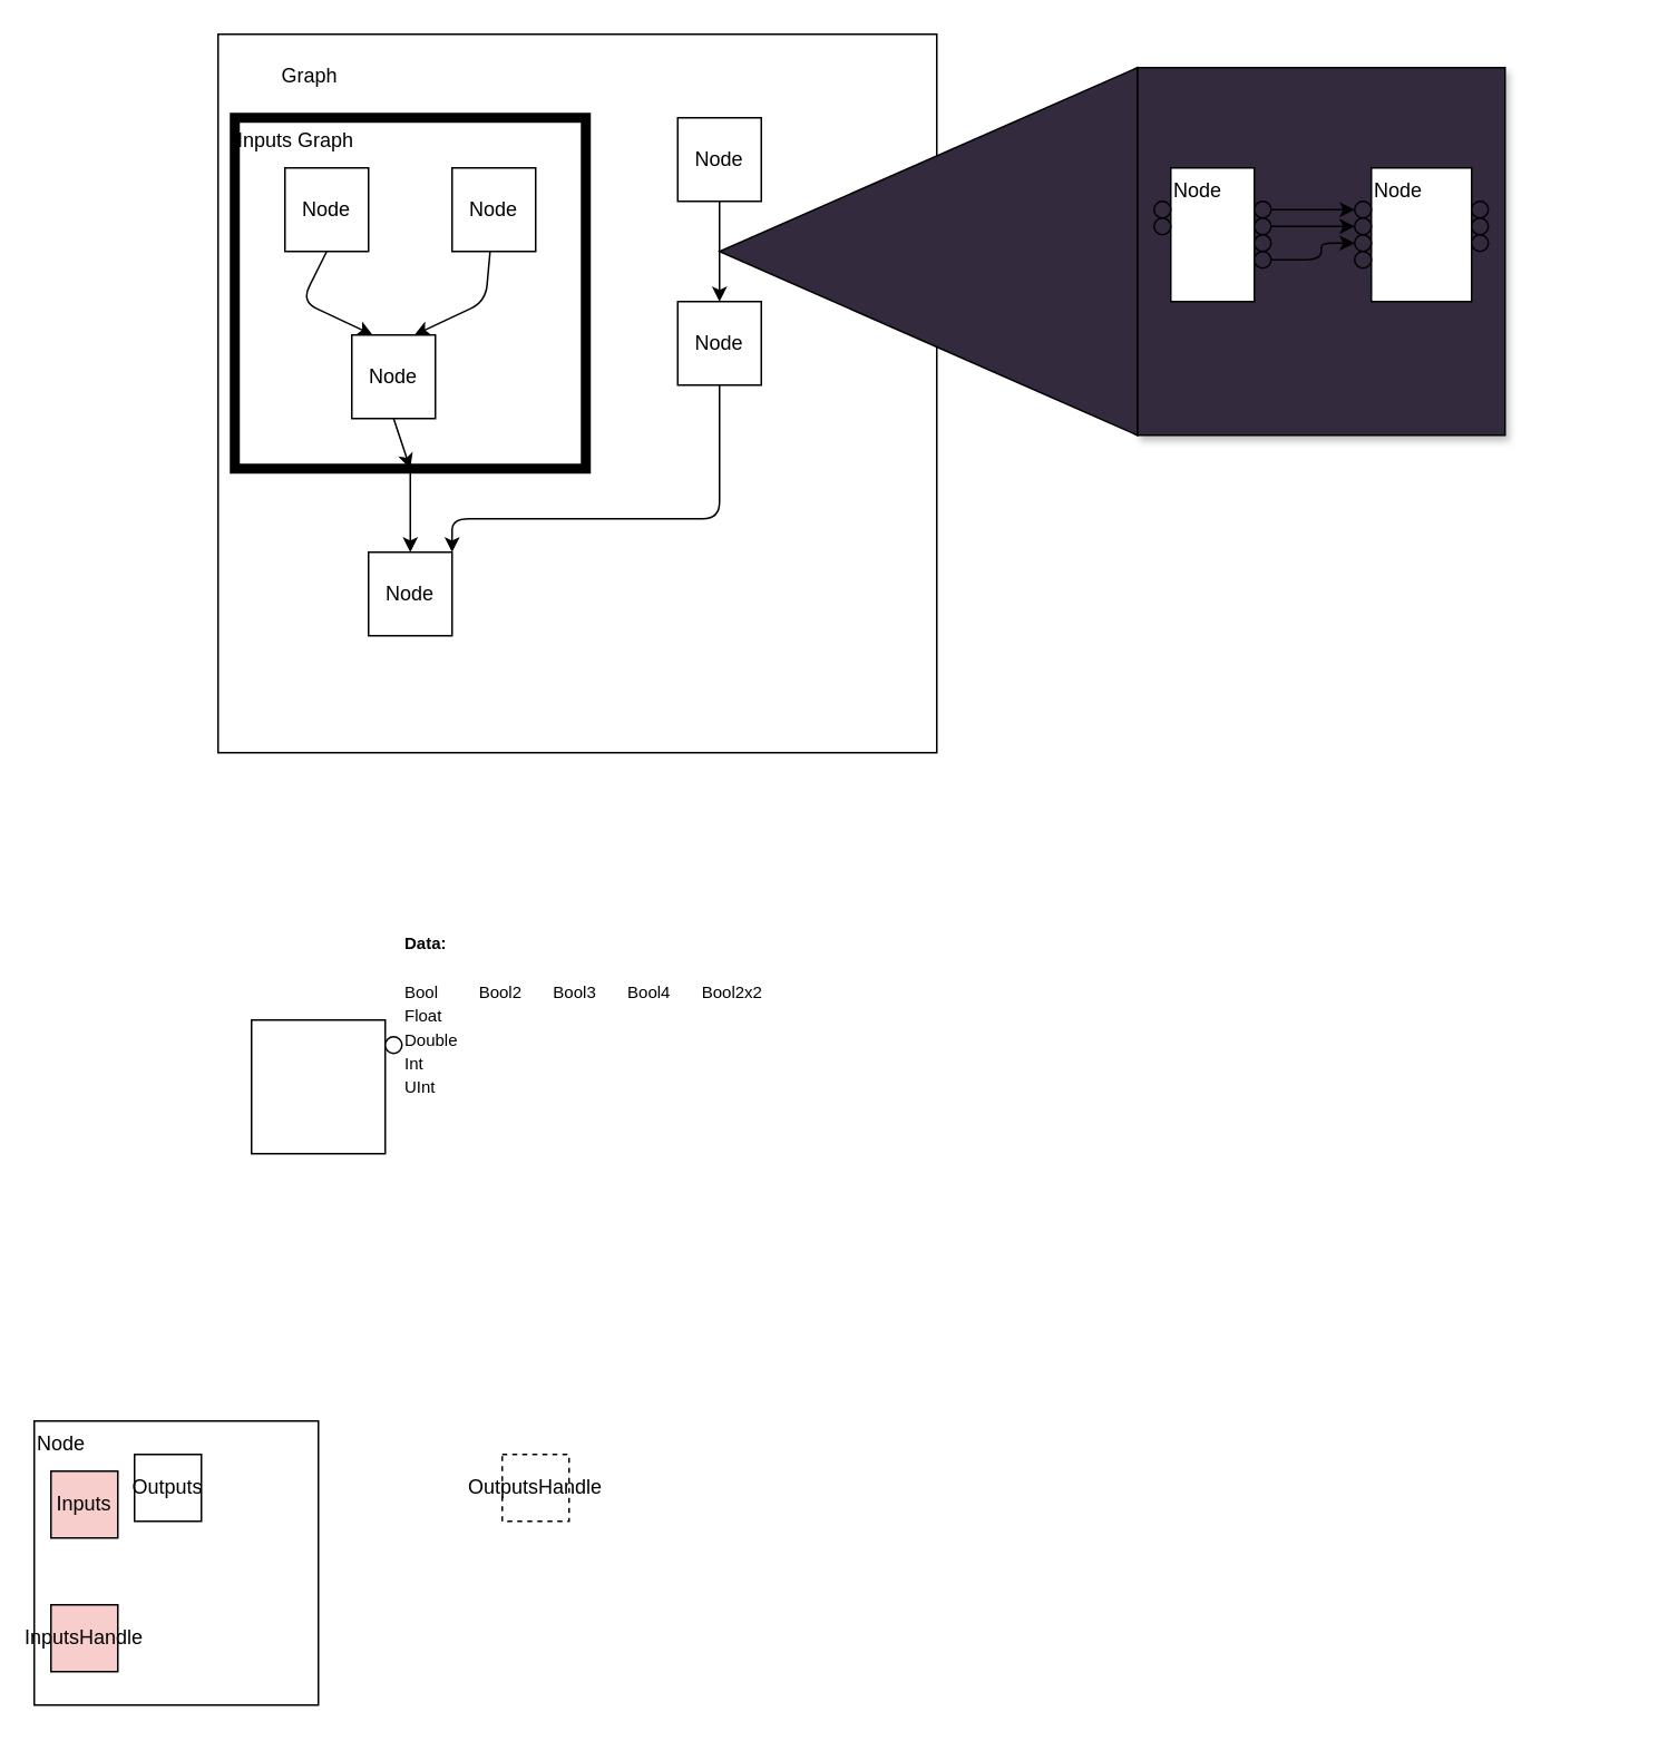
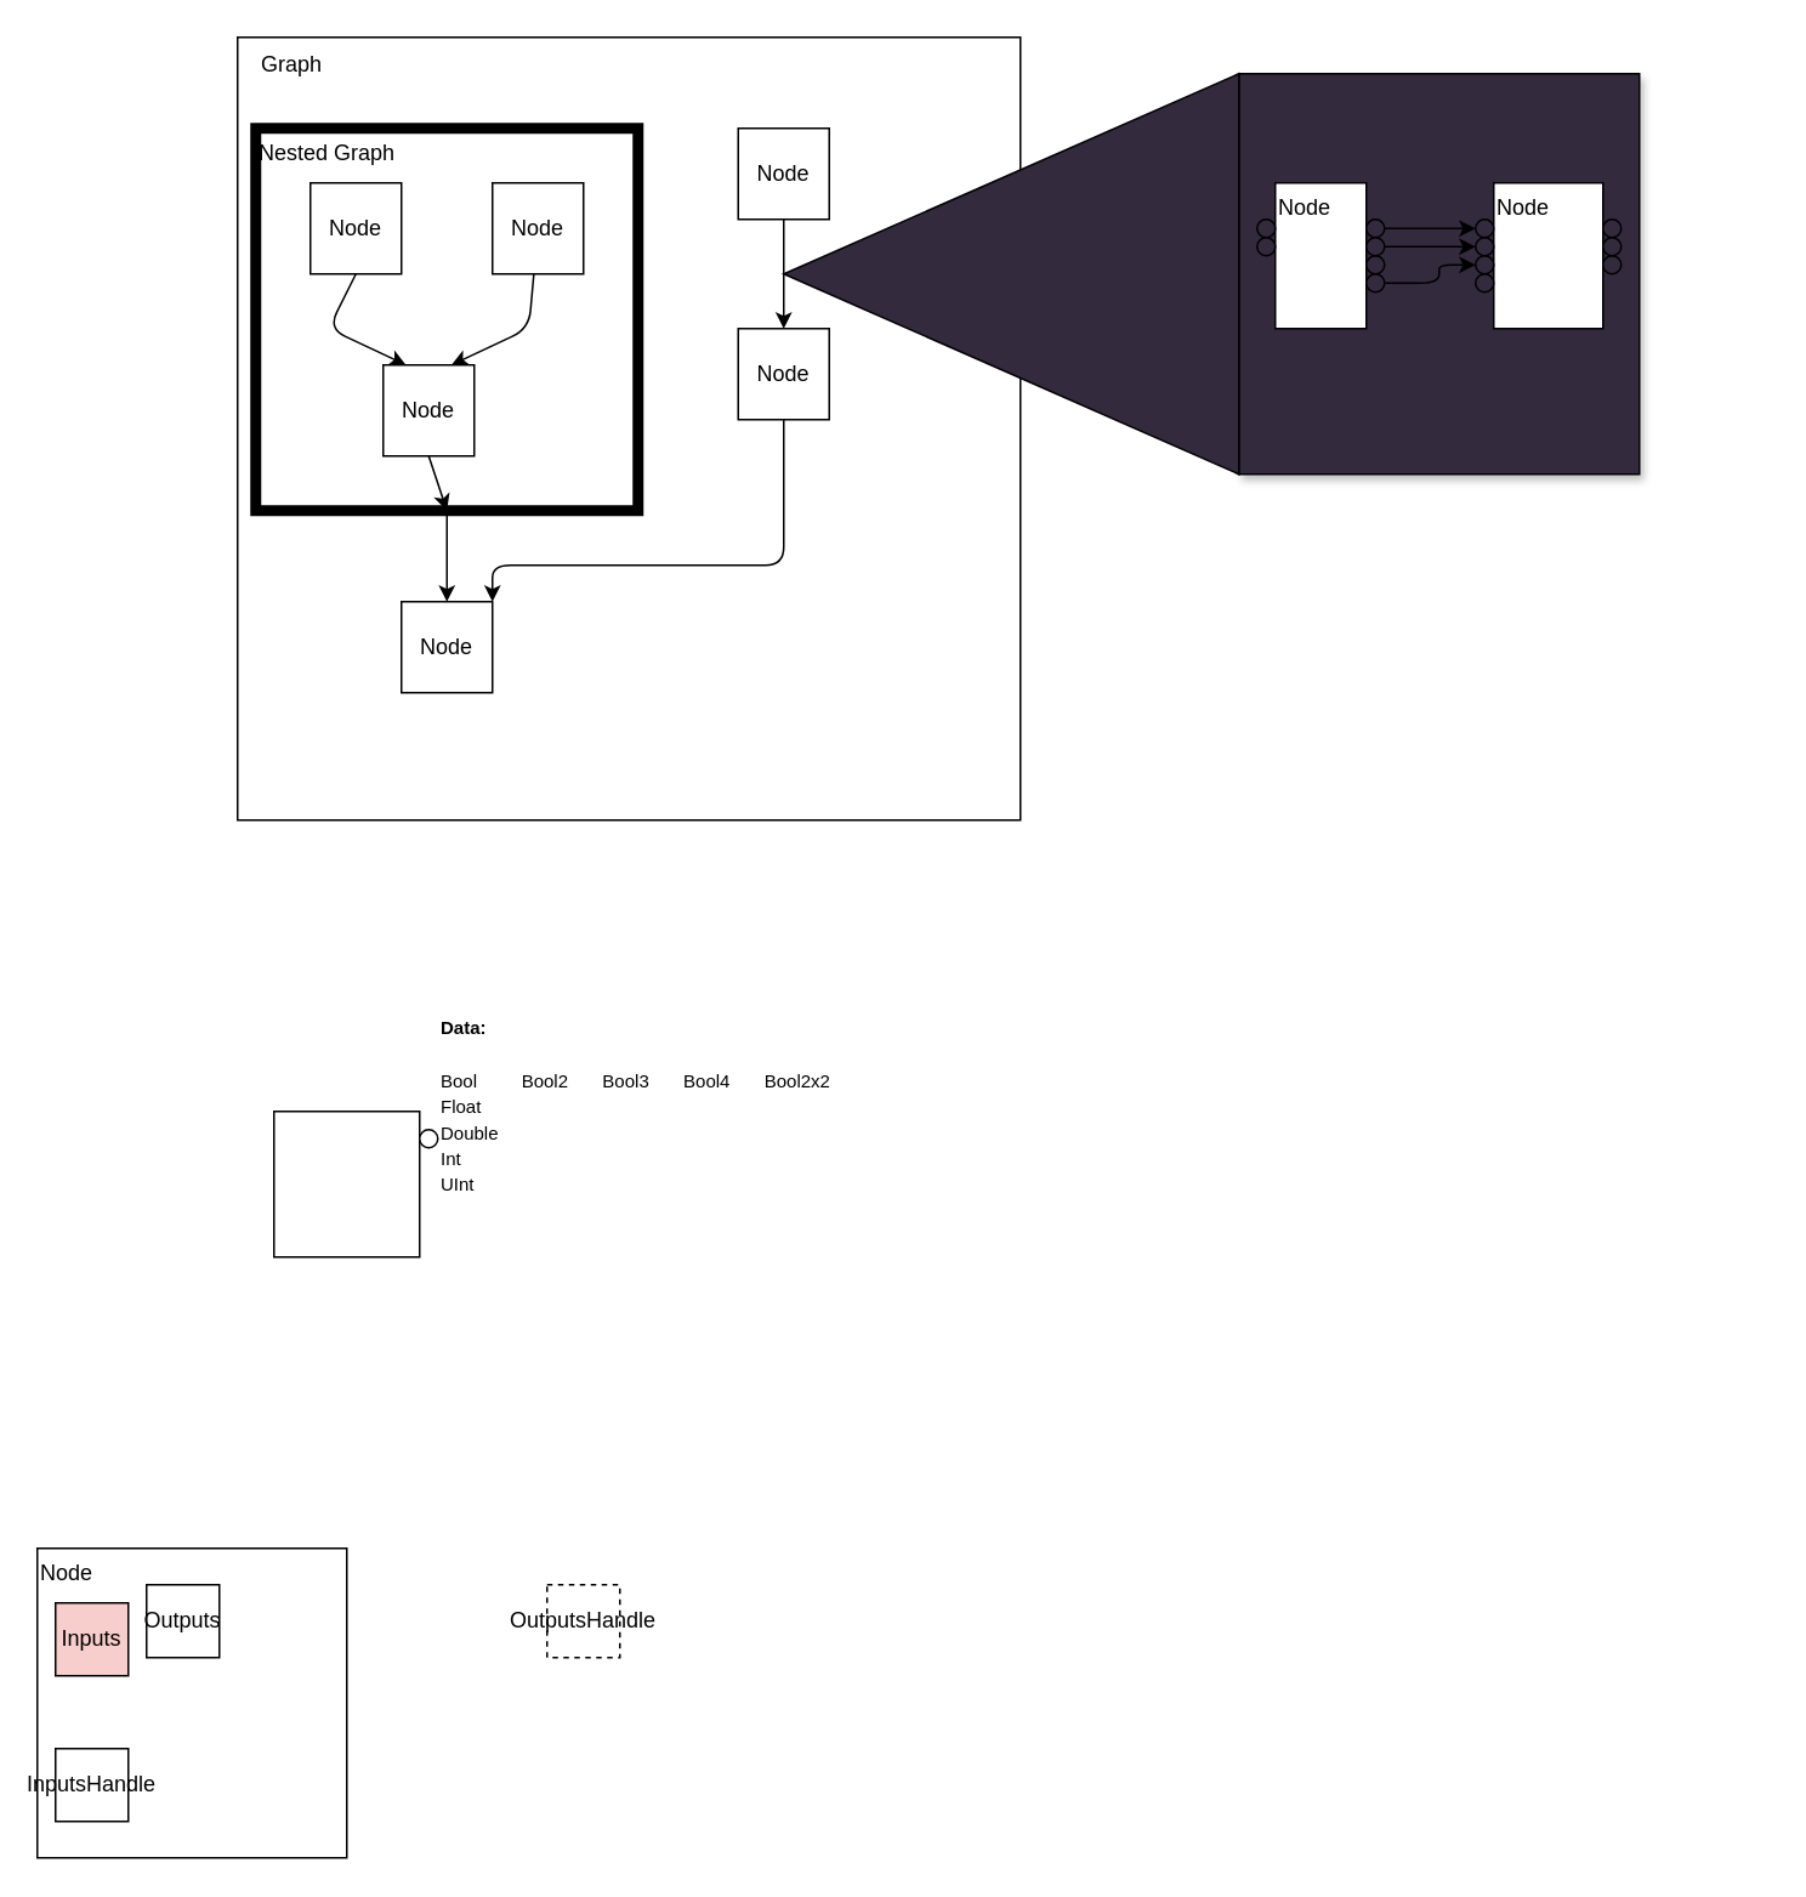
  <mxCell id="0" />
  <mxCell id="1" parent="0" />
  <mxCell id="2" value="" style="whiteSpace=wrap;html=1;aspect=fixed;strokeWidth=1;fontColor=none;fillColor=#332A3D;rounded=0;glass=0;shadow=1;" parent="1" vertex="1"><mxGeometry x="680" y="40" width="220" height="220" as="geometry" /></mxCell>
  <mxCell id="3" value="" style="whiteSpace=wrap;html=1;aspect=fixed;" parent="1" vertex="1"><mxGeometry x="130" y="20" width="430" height="430" as="geometry" /></mxCell>
- <mxCell id="4" value="Graph" style="text;html=1;strokeColor=none;fillColor=none;align=center;verticalAlign=middle;whiteSpace=wrap;rounded=0;" parent="1" vertex="1"><mxGeometry x="155" y="30" width="60" height="30" as="geometry" /></mxCell>
+ <mxCell id="4" value="Graph" style="text;html=1;strokeColor=none;fillColor=none;align=center;verticalAlign=middle;whiteSpace=wrap;rounded=0;" parent="1" vertex="1"><mxGeometry x="130" y="20" width="60" height="30" as="geometry" /></mxCell>
  <mxCell id="5" style="edgeStyle=none;html=1;exitX=0.5;exitY=1;exitDx=0;exitDy=0;entryX=0.5;entryY=0;entryDx=0;entryDy=0;fontColor=none;" parent="1" source="6" target="7" edge="1"><mxGeometry relative="1" as="geometry" /></mxCell>
- <mxCell id="6" value="Inputs Graph" style="whiteSpace=wrap;html=1;aspect=fixed;align=left;verticalAlign=top;strokeWidth=6;" parent="1" vertex="1"><mxGeometry x="140" y="70" width="210" height="210" as="geometry" /></mxCell>
+ <mxCell id="6" value="Nested Graph" style="whiteSpace=wrap;html=1;aspect=fixed;align=left;verticalAlign=top;strokeWidth=6;" parent="1" vertex="1"><mxGeometry x="140" y="70" width="210" height="210" as="geometry" /></mxCell>
  <mxCell id="7" value="Node" style="whiteSpace=wrap;html=1;aspect=fixed;" parent="1" vertex="1"><mxGeometry x="220" y="330" width="50" height="50" as="geometry" /></mxCell>
  <mxCell id="8" style="edgeStyle=none;html=1;exitX=0.5;exitY=1;exitDx=0;exitDy=0;entryX=0.25;entryY=0;entryDx=0;entryDy=0;fontColor=none;" parent="1" source="9" target="11" edge="1"><mxGeometry relative="1" as="geometry"><Array as="points"><mxPoint x="180" y="180" /></Array></mxGeometry></mxCell>
  <mxCell id="9" value="Node" style="whiteSpace=wrap;html=1;aspect=fixed;" parent="1" vertex="1"><mxGeometry x="170" y="100" width="50" height="50" as="geometry" /></mxCell>
  <mxCell id="10" style="edgeStyle=none;html=1;exitX=0.5;exitY=1;exitDx=0;exitDy=0;entryX=0.5;entryY=1;entryDx=0;entryDy=0;fontColor=none;" parent="1" source="11" target="6" edge="1"><mxGeometry relative="1" as="geometry" /></mxCell>
  <mxCell id="11" value="Node" style="whiteSpace=wrap;html=1;aspect=fixed;" parent="1" vertex="1"><mxGeometry x="210" y="200" width="50" height="50" as="geometry" /></mxCell>
  <mxCell id="12" style="edgeStyle=none;html=1;entryX=0.75;entryY=0;entryDx=0;entryDy=0;fontColor=none;" parent="1" source="13" target="11" edge="1"><mxGeometry relative="1" as="geometry"><Array as="points"><mxPoint x="290" y="180" /></Array></mxGeometry></mxCell>
  <mxCell id="13" value="Node" style="whiteSpace=wrap;html=1;aspect=fixed;" parent="1" vertex="1"><mxGeometry x="270" y="100" width="50" height="50" as="geometry" /></mxCell>
  <mxCell id="14" style="edgeStyle=none;html=1;exitX=0.5;exitY=1;exitDx=0;exitDy=0;fontColor=none;" parent="1" source="15" target="17" edge="1"><mxGeometry relative="1" as="geometry" /></mxCell>
  <mxCell id="15" value="Node" style="whiteSpace=wrap;html=1;aspect=fixed;" parent="1" vertex="1"><mxGeometry x="405" y="70" width="50" height="50" as="geometry" /></mxCell>
  <mxCell id="16" style="edgeStyle=none;html=1;exitX=0.5;exitY=1;exitDx=0;exitDy=0;entryX=1;entryY=0;entryDx=0;entryDy=0;fontColor=none;" parent="1" source="17" target="7" edge="1"><mxGeometry relative="1" as="geometry"><Array as="points"><mxPoint x="430" y="310" /><mxPoint x="270" y="310" /></Array></mxGeometry></mxCell>
  <mxCell id="17" value="Node" style="whiteSpace=wrap;html=1;aspect=fixed;" parent="1" vertex="1"><mxGeometry x="405" y="180" width="50" height="50" as="geometry" /></mxCell>
  <mxCell id="18" value="" style="triangle;whiteSpace=wrap;html=1;strokeWidth=1;fontColor=none;rotation=-180;fillColor=#332A3D;" parent="1" vertex="1"><mxGeometry x="430" y="40" width="250" height="220" as="geometry" /></mxCell>
  <mxCell id="19" value="Node" style="whiteSpace=wrap;html=1;verticalAlign=top;align=left;" parent="1" vertex="1"><mxGeometry x="700" y="100" width="50" height="80" as="geometry" /></mxCell>
  <mxCell id="20" value="Node" style="whiteSpace=wrap;html=1;align=left;verticalAlign=top;" parent="1" vertex="1"><mxGeometry x="820" y="100" width="60" height="80" as="geometry" /></mxCell>
  <mxCell id="21" style="edgeStyle=none;html=1;exitX=1;exitY=0.5;exitDx=0;exitDy=0;entryX=0;entryY=0.5;entryDx=0;entryDy=0;fontColor=none;" parent="1" source="22" target="23" edge="1"><mxGeometry relative="1" as="geometry" /></mxCell>
  <mxCell id="22" value="" style="ellipse;whiteSpace=wrap;html=1;aspect=fixed;strokeWidth=1;fontColor=none;fillColor=#332A3D;" parent="1" vertex="1"><mxGeometry x="750" y="120" width="10" height="10" as="geometry" /></mxCell>
  <mxCell id="23" value="" style="ellipse;whiteSpace=wrap;html=1;aspect=fixed;strokeWidth=1;fontColor=none;fillColor=#332A3D;" parent="1" vertex="1"><mxGeometry x="810" y="120" width="10" height="10" as="geometry" /></mxCell>
  <mxCell id="24" value="" style="ellipse;whiteSpace=wrap;html=1;aspect=fixed;strokeWidth=1;fontColor=none;fillColor=#332A3D;" parent="1" vertex="1"><mxGeometry x="750" y="140" width="10" height="10" as="geometry" /></mxCell>
  <mxCell id="25" value="" style="ellipse;whiteSpace=wrap;html=1;aspect=fixed;strokeWidth=1;fontColor=none;fillColor=#332A3D;" parent="1" vertex="1"><mxGeometry x="810" y="140" width="10" height="10" as="geometry" /></mxCell>
  <mxCell id="26" value="" style="ellipse;whiteSpace=wrap;html=1;aspect=fixed;strokeWidth=1;fontColor=none;fillColor=#332A3D;" parent="1" vertex="1"><mxGeometry x="750" y="130" width="10" height="10" as="geometry" /></mxCell>
  <mxCell id="27" value="" style="ellipse;whiteSpace=wrap;html=1;aspect=fixed;strokeWidth=1;fontColor=none;fillColor=#332A3D;" parent="1" vertex="1"><mxGeometry x="810" y="130" width="10" height="10" as="geometry" /></mxCell>
  <mxCell id="28" style="edgeStyle=none;html=1;exitX=1;exitY=0.5;exitDx=0;exitDy=0;entryX=0;entryY=0.5;entryDx=0;entryDy=0;fontColor=none;" parent="1" source="26" target="27" edge="1"><mxGeometry relative="1" as="geometry"><mxPoint x="770" y="120" as="sourcePoint" /><mxPoint x="820" y="120" as="targetPoint" /></mxGeometry></mxCell>
  <mxCell id="29" style="edgeStyle=none;html=1;exitX=1;exitY=0.5;exitDx=0;exitDy=0;entryX=0;entryY=0.5;entryDx=0;entryDy=0;fontColor=none;" parent="1" source="30" target="25" edge="1"><mxGeometry relative="1" as="geometry"><Array as="points"><mxPoint x="790" y="155" /><mxPoint x="790" y="145" /></Array></mxGeometry></mxCell>
  <mxCell id="30" value="" style="ellipse;whiteSpace=wrap;html=1;aspect=fixed;strokeWidth=1;fontColor=none;fillColor=#332A3D;" parent="1" vertex="1"><mxGeometry x="750" y="150" width="10" height="10" as="geometry" /></mxCell>
  <mxCell id="31" value="" style="ellipse;whiteSpace=wrap;html=1;aspect=fixed;strokeWidth=1;fontColor=none;fillColor=#332A3D;" parent="1" vertex="1"><mxGeometry x="810" y="150" width="10" height="10" as="geometry" /></mxCell>
  <mxCell id="32" value="" style="ellipse;whiteSpace=wrap;html=1;aspect=fixed;strokeWidth=1;fontColor=none;fillColor=#332A3D;" parent="1" vertex="1"><mxGeometry x="880" y="120" width="10" height="10" as="geometry" /></mxCell>
  <mxCell id="33" value="" style="ellipse;whiteSpace=wrap;html=1;aspect=fixed;strokeWidth=1;fontColor=none;fillColor=#332A3D;" parent="1" vertex="1"><mxGeometry x="880" y="140" width="10" height="10" as="geometry" /></mxCell>
  <mxCell id="34" value="" style="ellipse;whiteSpace=wrap;html=1;aspect=fixed;strokeWidth=1;fontColor=none;fillColor=#332A3D;" parent="1" vertex="1"><mxGeometry x="880" y="130" width="10" height="10" as="geometry" /></mxCell>
  <mxCell id="35" value="" style="ellipse;whiteSpace=wrap;html=1;aspect=fixed;strokeWidth=1;fontColor=none;fillColor=#332A3D;" parent="1" vertex="1"><mxGeometry x="690" y="120" width="10" height="10" as="geometry" /></mxCell>
  <mxCell id="36" value="" style="ellipse;whiteSpace=wrap;html=1;aspect=fixed;strokeWidth=1;fontColor=none;fillColor=#332A3D;" parent="1" vertex="1"><mxGeometry x="690" y="130" width="10" height="10" as="geometry" /></mxCell>
  <mxCell id="37" value="" style="whiteSpace=wrap;html=1;aspect=fixed;" parent="1" vertex="1"><mxGeometry x="150" y="610" width="80" height="80" as="geometry" /></mxCell>
  <mxCell id="38" value="" style="ellipse;whiteSpace=wrap;html=1;aspect=fixed;" parent="1" vertex="1"><mxGeometry x="230" y="620" width="10" height="10" as="geometry" /></mxCell>
  <mxCell id="39" value="&lt;font style=&quot;font-size: 10px;&quot;&gt;&lt;b&gt;Data:&lt;br&gt;&lt;/b&gt;&lt;br&gt;Bool&lt;span style=&quot;white-space: pre;&quot;&gt;&#09;&lt;/span&gt;&lt;span style=&quot;white-space: pre;&quot;&gt;&#09;&lt;/span&gt;&lt;span style=&quot;white-space: pre;&quot;&gt;Bool&lt;/span&gt;2&amp;nbsp;&lt;span style=&quot;white-space: pre;&quot;&gt;&#09;&lt;/span&gt;Bool3&lt;span style=&quot;white-space: pre;&quot;&gt;&#09;&lt;/span&gt;Bool4&lt;span style=&quot;white-space: pre;&quot;&gt;&#09;&lt;/span&gt;Bool2x2&lt;br&gt;Float&lt;br&gt;Double&lt;br&gt;Int&lt;br&gt;UInt&lt;/font&gt;" style="text;html=1;strokeColor=none;fillColor=none;align=left;verticalAlign=top;whiteSpace=wrap;rounded=0;" parent="1" vertex="1"><mxGeometry x="240" y="550" width="730" height="150" as="geometry" /></mxCell>
  <mxCell id="40" value="Node" style="whiteSpace=wrap;html=1;aspect=fixed;align=left;verticalAlign=top;" parent="1" vertex="1"><mxGeometry x="20" y="850" width="170" height="170" as="geometry" /></mxCell>
  <mxCell id="41" value="Inputs" style="whiteSpace=wrap;html=1;aspect=fixed;fillColor=#f8cecc;" parent="1" vertex="1"><mxGeometry x="30" y="880" width="40" height="40" as="geometry" /></mxCell>
  <mxCell id="42" value="Outputs" style="whiteSpace=wrap;html=1;aspect=fixed;" parent="1" vertex="1"><mxGeometry x="80" y="870" width="40" height="40" as="geometry" /></mxCell>
- <mxCell id="43" value="InputsHandle" style="whiteSpace=wrap;html=1;aspect=fixed;fillColor=#f8cecc;" parent="1" vertex="1"><mxGeometry x="30" y="960" width="40" height="40" as="geometry" /></mxCell>
+ <mxCell id="43" value="InputsHandle" style="whiteSpace=wrap;html=1;aspect=fixed;" parent="1" vertex="1"><mxGeometry x="30" y="960" width="40" height="40" as="geometry" /></mxCell>
  <mxCell id="44" value="OutputsHandle" style="whiteSpace=wrap;html=1;aspect=fixed;dashed=1;" parent="1" vertex="1"><mxGeometry x="300" y="870" width="40" height="40" as="geometry" /></mxCell>
